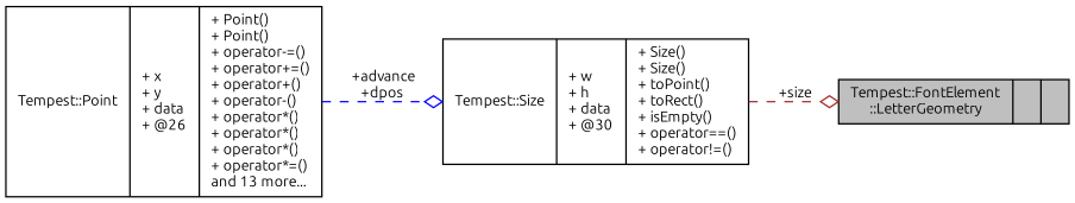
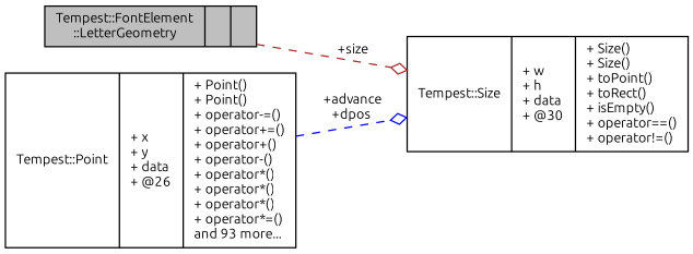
  digraph {
    fontname=Ubuntu
    rankdir=LR
    node [color=black fillcolor=white fontname=Ubuntu fontsize=10 shape=record style=filled]
    edge [arrowhead=odiamond fontname=Ubuntu fontsize=10 labelfontname=Helvetica labelfontsize=10 style=dashed]
    n1 [fillcolor=grey75 fontcolor=black height=0.2 label="{Tempest::FontElement\l::LetterGeometry\n||}" width=0.4]
    n2 [height=0.2 label="{Tempest::Size\n|+ w\l+ h\l+ data\l+ @30\l|+ Size()\l+ Size()\l+ toPoint()\l+ toRect()\l+ isEmpty()\l+ operator==()\l+ operator!=()\l}" width=0.4]
-   n3 [height=0.2 label="{Tempest::Point\n|+ x\l+ y\l+ data\l+ @26\l|+ Point()\l+ Point()\l+ operator-=()\l+ operator+=()\l+ operator+()\l+ operator-()\l+ operator*()\l+ operator*()\l+ operator*()\l+ operator*=()\land 13 more...\l}" width=0.4]
-   n2 -> n1 [color=brown label=" +size"]
+   n3 [height=0.2 label="{Tempest::Point\n|+ x\l+ y\l+ data\l+ @26\l|+ Point()\l+ Point()\l+ operator-=()\l+ operator+=()\l+ operator+()\l+ operator-()\l+ operator*()\l+ operator*()\l+ operator*()\l+ operator*=()\land 93 more...\l}" width=0.4]
+   n1 -> n2 [color=brown label=" +size"]
    n3 -> n2 [color=blue label=" +advance\n+dpos"]
  }
